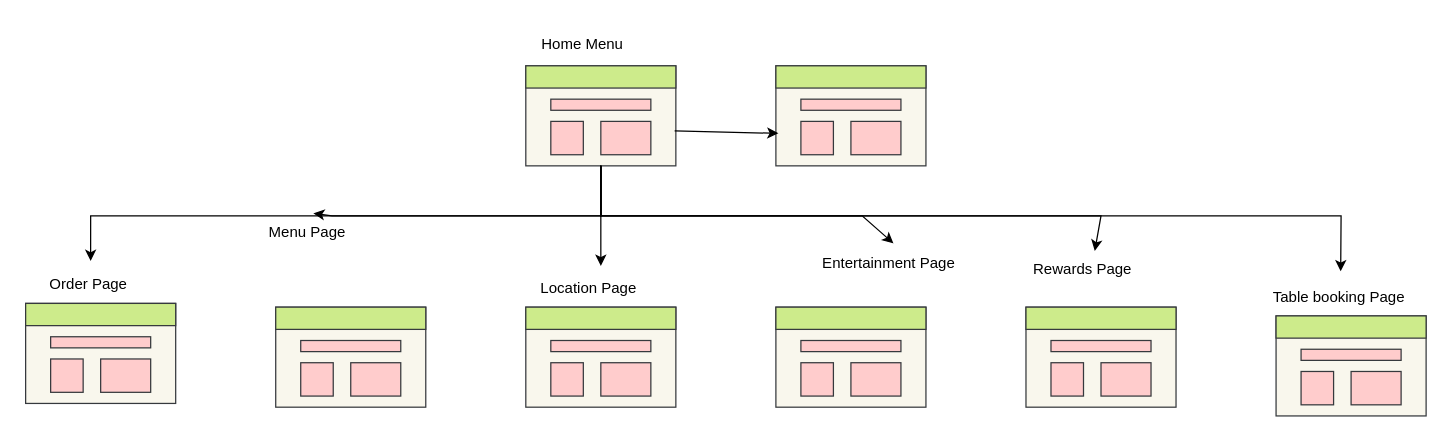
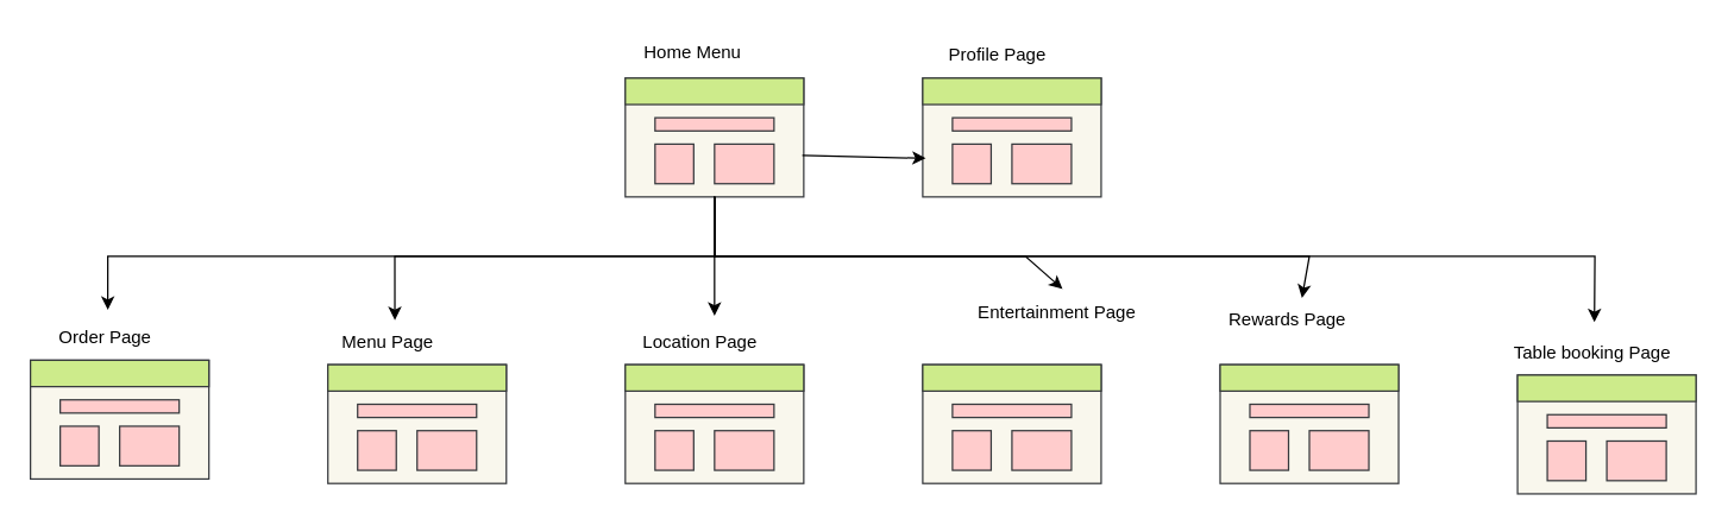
  <mxCell id="0" />
  <mxCell id="1" parent="0" />
  <mxCell id="2" value="" style="group" vertex="1" connectable="0" parent="1"><mxGeometry x="420" y="52" width="120" height="80" as="geometry" /></mxCell>
  <mxCell id="3" value="" style="rounded=0;whiteSpace=wrap;html=1;fillColor=#f9f7ed;strokeColor=#36393d;" vertex="1" parent="2"><mxGeometry width="120" height="80" as="geometry" /></mxCell>
  <mxCell id="4" value="" style="rounded=0;whiteSpace=wrap;html=1;fillColor=#cdeb8b;strokeColor=#36393d;" vertex="1" parent="2"><mxGeometry width="120" height="17.778" as="geometry" /></mxCell>
  <mxCell id="5" value="" style="rounded=0;whiteSpace=wrap;html=1;fillColor=#ffcccc;strokeColor=#36393d;" vertex="1" parent="2"><mxGeometry x="20" y="26.667" width="80" height="8.889" as="geometry" /></mxCell>
  <mxCell id="6" value="" style="rounded=0;whiteSpace=wrap;html=1;fillColor=#ffcccc;strokeColor=#36393d;" vertex="1" parent="2"><mxGeometry x="20" y="44.444" width="26" height="26.667" as="geometry" /></mxCell>
  <mxCell id="7" value="" style="rounded=0;whiteSpace=wrap;html=1;fillColor=#ffcccc;strokeColor=#36393d;" vertex="1" parent="2"><mxGeometry x="60" y="44.444" width="40" height="26.667" as="geometry" /></mxCell>
  <mxCell id="8" value="" style="group" vertex="1" connectable="0" parent="1"><mxGeometry x="220" y="245" width="120" height="80" as="geometry" /></mxCell>
  <mxCell id="9" value="" style="rounded=0;whiteSpace=wrap;html=1;fillColor=#f9f7ed;strokeColor=#36393d;" vertex="1" parent="8"><mxGeometry width="120" height="80" as="geometry" /></mxCell>
  <mxCell id="10" value="" style="rounded=0;whiteSpace=wrap;html=1;fillColor=#cdeb8b;strokeColor=#36393d;" vertex="1" parent="8"><mxGeometry width="120" height="17.778" as="geometry" /></mxCell>
  <mxCell id="11" value="" style="rounded=0;whiteSpace=wrap;html=1;fillColor=#ffcccc;strokeColor=#36393d;" vertex="1" parent="8"><mxGeometry x="20" y="26.667" width="80" height="8.889" as="geometry" /></mxCell>
  <mxCell id="12" value="" style="rounded=0;whiteSpace=wrap;html=1;fillColor=#ffcccc;strokeColor=#36393d;" vertex="1" parent="8"><mxGeometry x="20" y="44.444" width="26" height="26.667" as="geometry" /></mxCell>
  <mxCell id="13" value="" style="rounded=0;whiteSpace=wrap;html=1;fillColor=#ffcccc;strokeColor=#36393d;" vertex="1" parent="8"><mxGeometry x="60" y="44.444" width="40" height="26.667" as="geometry" /></mxCell>
  <mxCell id="14" value="Home Menu" style="text;html=1;align=center;verticalAlign=middle;resizable=0;points=[];autosize=1;strokeColor=none;fillColor=none;" vertex="1" parent="1"><mxGeometry x="420" y="20" width="90" height="30" as="geometry" /></mxCell>
- <mxCell id="15" value="Menu Page" style="text;html=1;align=center;verticalAlign=middle;resizable=0;points=[];autosize=1;strokeColor=none;fillColor=none;" vertex="1" parent="1"><mxGeometry x="205" y="170" width="80" height="30" as="geometry" /></mxCell>
+ <mxCell id="15" value="Menu Page" style="text;html=1;align=center;verticalAlign=middle;resizable=0;points=[];autosize=1;strokeColor=none;fillColor=none;" vertex="1" parent="1"><mxGeometry x="220" y="215" width="80" height="30" as="geometry" /></mxCell>
  <mxCell id="16" value="" style="group" vertex="1" connectable="0" parent="1"><mxGeometry x="420" y="245" width="120" height="80" as="geometry" /></mxCell>
  <mxCell id="17" value="" style="rounded=0;whiteSpace=wrap;html=1;fillColor=#f9f7ed;strokeColor=#36393d;" vertex="1" parent="16"><mxGeometry width="120" height="80" as="geometry" /></mxCell>
  <mxCell id="18" value="" style="rounded=0;whiteSpace=wrap;html=1;fillColor=#cdeb8b;strokeColor=#36393d;" vertex="1" parent="16"><mxGeometry width="120" height="17.778" as="geometry" /></mxCell>
  <mxCell id="19" value="" style="rounded=0;whiteSpace=wrap;html=1;fillColor=#ffcccc;strokeColor=#36393d;" vertex="1" parent="16"><mxGeometry x="20" y="26.667" width="80" height="8.889" as="geometry" /></mxCell>
  <mxCell id="20" value="" style="rounded=0;whiteSpace=wrap;html=1;fillColor=#ffcccc;strokeColor=#36393d;" vertex="1" parent="16"><mxGeometry x="20" y="44.444" width="26" height="26.667" as="geometry" /></mxCell>
  <mxCell id="21" value="" style="rounded=0;whiteSpace=wrap;html=1;fillColor=#ffcccc;strokeColor=#36393d;" vertex="1" parent="16"><mxGeometry x="60" y="44.444" width="40" height="26.667" as="geometry" /></mxCell>
  <mxCell id="22" value="Location Page" style="text;html=1;align=center;verticalAlign=middle;resizable=0;points=[];autosize=1;strokeColor=none;fillColor=none;" vertex="1" parent="1"><mxGeometry x="420" y="215" width="100" height="30" as="geometry" /></mxCell>
  <mxCell id="23" value="" style="group" vertex="1" connectable="0" parent="1"><mxGeometry x="620" y="52" width="120" height="80" as="geometry" /></mxCell>
  <mxCell id="24" value="" style="rounded=0;whiteSpace=wrap;html=1;fillColor=#f9f7ed;strokeColor=#36393d;" vertex="1" parent="23"><mxGeometry width="120" height="80" as="geometry" /></mxCell>
  <mxCell id="25" value="" style="rounded=0;whiteSpace=wrap;html=1;fillColor=#cdeb8b;strokeColor=#36393d;" vertex="1" parent="23"><mxGeometry width="120" height="17.778" as="geometry" /></mxCell>
  <mxCell id="26" value="" style="rounded=0;whiteSpace=wrap;html=1;fillColor=#ffcccc;strokeColor=#36393d;" vertex="1" parent="23"><mxGeometry x="20" y="26.667" width="80" height="8.889" as="geometry" /></mxCell>
  <mxCell id="27" value="" style="rounded=0;whiteSpace=wrap;html=1;fillColor=#ffcccc;strokeColor=#36393d;" vertex="1" parent="23"><mxGeometry x="20" y="44.444" width="26" height="26.667" as="geometry" /></mxCell>
  <mxCell id="28" value="" style="rounded=0;whiteSpace=wrap;html=1;fillColor=#ffcccc;strokeColor=#36393d;" vertex="1" parent="23"><mxGeometry x="60" y="44.444" width="40" height="26.667" as="geometry" /></mxCell>
+ <mxCell id="29" value="Profile Page" style="text;html=1;align=center;verticalAlign=middle;resizable=0;points=[];autosize=1;strokeColor=none;fillColor=none;" vertex="1" parent="1"><mxGeometry x="625" y="22" width="90" height="30" as="geometry" /></mxCell>
  <mxCell id="30" value="" style="group" vertex="1" connectable="0" parent="1"><mxGeometry x="620" y="245" width="120" height="80" as="geometry" /></mxCell>
  <mxCell id="31" value="" style="rounded=0;whiteSpace=wrap;html=1;fillColor=#f9f7ed;strokeColor=#36393d;" vertex="1" parent="30"><mxGeometry width="120" height="80" as="geometry" /></mxCell>
  <mxCell id="32" value="" style="rounded=0;whiteSpace=wrap;html=1;fillColor=#cdeb8b;strokeColor=#36393d;" vertex="1" parent="30"><mxGeometry width="120" height="17.778" as="geometry" /></mxCell>
  <mxCell id="33" value="" style="rounded=0;whiteSpace=wrap;html=1;fillColor=#ffcccc;strokeColor=#36393d;" vertex="1" parent="30"><mxGeometry x="20" y="26.667" width="80" height="8.889" as="geometry" /></mxCell>
  <mxCell id="34" value="" style="rounded=0;whiteSpace=wrap;html=1;fillColor=#ffcccc;strokeColor=#36393d;" vertex="1" parent="30"><mxGeometry x="20" y="44.444" width="26" height="26.667" as="geometry" /></mxCell>
  <mxCell id="35" value="" style="rounded=0;whiteSpace=wrap;html=1;fillColor=#ffcccc;strokeColor=#36393d;" vertex="1" parent="30"><mxGeometry x="60" y="44.444" width="40" height="26.667" as="geometry" /></mxCell>
  <mxCell id="36" value="Entertainment Page" style="text;html=1;align=center;verticalAlign=middle;resizable=0;points=[];autosize=1;strokeColor=none;fillColor=none;" vertex="1" parent="1"><mxGeometry x="645" y="195" width="130" height="30" as="geometry" /></mxCell>
  <mxCell id="37" value="" style="group" vertex="1" connectable="0" parent="1"><mxGeometry x="820" y="245" width="120" height="80" as="geometry" /></mxCell>
  <mxCell id="38" value="" style="rounded=0;whiteSpace=wrap;html=1;fillColor=#f9f7ed;strokeColor=#36393d;" vertex="1" parent="37"><mxGeometry width="120" height="80" as="geometry" /></mxCell>
  <mxCell id="39" value="" style="rounded=0;whiteSpace=wrap;html=1;fillColor=#cdeb8b;strokeColor=#36393d;" vertex="1" parent="37"><mxGeometry width="120" height="17.778" as="geometry" /></mxCell>
  <mxCell id="40" value="" style="rounded=0;whiteSpace=wrap;html=1;fillColor=#ffcccc;strokeColor=#36393d;" vertex="1" parent="37"><mxGeometry x="20" y="26.667" width="80" height="8.889" as="geometry" /></mxCell>
  <mxCell id="41" value="" style="rounded=0;whiteSpace=wrap;html=1;fillColor=#ffcccc;strokeColor=#36393d;" vertex="1" parent="37"><mxGeometry x="20" y="44.444" width="26" height="26.667" as="geometry" /></mxCell>
  <mxCell id="42" value="" style="rounded=0;whiteSpace=wrap;html=1;fillColor=#ffcccc;strokeColor=#36393d;" vertex="1" parent="37"><mxGeometry x="60" y="44.444" width="40" height="26.667" as="geometry" /></mxCell>
  <mxCell id="43" value="Rewards Page" style="text;html=1;align=center;verticalAlign=middle;resizable=0;points=[];autosize=1;strokeColor=none;fillColor=none;" vertex="1" parent="1"><mxGeometry x="815" y="200" width="100" height="30" as="geometry" /></mxCell>
  <mxCell id="44" value="" style="endArrow=classic;html=1;rounded=0;exitX=0.5;exitY=1;exitDx=0;exitDy=0;" edge="1" parent="1" source="3"><mxGeometry width="50" height="50" relative="1" as="geometry"><mxPoint x="530" y="215" as="sourcePoint" /><mxPoint x="480" y="212" as="targetPoint" /></mxGeometry></mxCell>
  <mxCell id="45" value="" style="endArrow=classic;html=1;rounded=0;entryX=0.563;entryY=0;entryDx=0;entryDy=0;entryPerimeter=0;exitX=0.5;exitY=1;exitDx=0;exitDy=0;" edge="1" parent="1" source="3" target="15"><mxGeometry width="50" height="50" relative="1" as="geometry"><mxPoint x="580" y="292" as="sourcePoint" /><mxPoint x="630" y="242" as="targetPoint" /><Array as="points"><mxPoint x="480" y="172" /><mxPoint x="265" y="172" /></Array></mxGeometry></mxCell>
  <mxCell id="46" value="" style="endArrow=classic;html=1;rounded=0;entryX=0.531;entryY=-0.033;entryDx=0;entryDy=0;entryPerimeter=0;exitX=0.5;exitY=1;exitDx=0;exitDy=0;" edge="1" parent="1" source="3" target="36"><mxGeometry width="50" height="50" relative="1" as="geometry"><mxPoint x="580" y="292" as="sourcePoint" /><mxPoint x="630" y="242" as="targetPoint" /><Array as="points"><mxPoint x="480" y="172" /><mxPoint x="689" y="172" /></Array></mxGeometry></mxCell>
  <mxCell id="47" value="" style="endArrow=classic;html=1;rounded=0;entryX=0.6;entryY=0;entryDx=0;entryDy=0;entryPerimeter=0;exitX=0.5;exitY=1;exitDx=0;exitDy=0;" edge="1" parent="1" source="3" target="43"><mxGeometry width="50" height="50" relative="1" as="geometry"><mxPoint x="580" y="292" as="sourcePoint" /><mxPoint x="630" y="242" as="targetPoint" /><Array as="points"><mxPoint x="480" y="172" /><mxPoint x="880" y="172" /></Array></mxGeometry></mxCell>
  <mxCell id="48" value="" style="endArrow=classic;html=1;rounded=0;entryX=0.017;entryY=0.675;entryDx=0;entryDy=0;exitX=0.992;exitY=0.65;exitDx=0;exitDy=0;exitPerimeter=0;entryPerimeter=0;" edge="1" parent="1" source="3" target="24"><mxGeometry width="50" height="50" relative="1" as="geometry"><mxPoint x="580" y="292" as="sourcePoint" /><mxPoint x="630" y="242" as="targetPoint" /></mxGeometry></mxCell>
  <mxCell id="49" value="" style="group" vertex="1" connectable="0" parent="1"><mxGeometry x="20" y="242" width="120" height="80" as="geometry" /></mxCell>
  <mxCell id="50" value="" style="rounded=0;whiteSpace=wrap;html=1;fillColor=#f9f7ed;strokeColor=#36393d;" vertex="1" parent="49"><mxGeometry width="120" height="80" as="geometry" /></mxCell>
  <mxCell id="51" value="" style="rounded=0;whiteSpace=wrap;html=1;fillColor=#cdeb8b;strokeColor=#36393d;" vertex="1" parent="49"><mxGeometry width="120" height="17.778" as="geometry" /></mxCell>
  <mxCell id="52" value="" style="rounded=0;whiteSpace=wrap;html=1;fillColor=#ffcccc;strokeColor=#36393d;" vertex="1" parent="49"><mxGeometry x="20" y="26.667" width="80" height="8.889" as="geometry" /></mxCell>
  <mxCell id="53" value="" style="rounded=0;whiteSpace=wrap;html=1;fillColor=#ffcccc;strokeColor=#36393d;" vertex="1" parent="49"><mxGeometry x="20" y="44.444" width="26" height="26.667" as="geometry" /></mxCell>
  <mxCell id="54" value="" style="rounded=0;whiteSpace=wrap;html=1;fillColor=#ffcccc;strokeColor=#36393d;" vertex="1" parent="49"><mxGeometry x="60" y="44.444" width="40" height="26.667" as="geometry" /></mxCell>
  <mxCell id="55" value="Order Page" style="text;html=1;align=center;verticalAlign=middle;resizable=0;points=[];autosize=1;strokeColor=none;fillColor=none;" vertex="1" parent="1"><mxGeometry x="25" y="212" width="90" height="30" as="geometry" /></mxCell>
  <mxCell id="56" value="" style="endArrow=classic;html=1;rounded=0;entryX=0.522;entryY=-0.133;entryDx=0;entryDy=0;entryPerimeter=0;exitX=0.5;exitY=1;exitDx=0;exitDy=0;" edge="1" parent="1" source="3" target="55"><mxGeometry width="50" height="50" relative="1" as="geometry"><mxPoint x="70" y="312" as="sourcePoint" /><mxPoint x="120" y="262" as="targetPoint" /><Array as="points"><mxPoint x="480" y="172" /><mxPoint x="72" y="172" /></Array></mxGeometry></mxCell>
  <mxCell id="57" value="" style="group" vertex="1" connectable="0" parent="1"><mxGeometry x="1020" y="252" width="120" height="80" as="geometry" /></mxCell>
  <mxCell id="58" value="" style="rounded=0;whiteSpace=wrap;html=1;fillColor=#f9f7ed;strokeColor=#36393d;" vertex="1" parent="57"><mxGeometry width="120" height="80" as="geometry" /></mxCell>
  <mxCell id="59" value="" style="rounded=0;whiteSpace=wrap;html=1;fillColor=#cdeb8b;strokeColor=#36393d;" vertex="1" parent="57"><mxGeometry width="120" height="17.778" as="geometry" /></mxCell>
  <mxCell id="60" value="" style="rounded=0;whiteSpace=wrap;html=1;fillColor=#ffcccc;strokeColor=#36393d;" vertex="1" parent="57"><mxGeometry x="20" y="26.667" width="80" height="8.889" as="geometry" /></mxCell>
  <mxCell id="61" value="" style="rounded=0;whiteSpace=wrap;html=1;fillColor=#ffcccc;strokeColor=#36393d;" vertex="1" parent="57"><mxGeometry x="20" y="44.444" width="26" height="26.667" as="geometry" /></mxCell>
  <mxCell id="62" value="" style="rounded=0;whiteSpace=wrap;html=1;fillColor=#ffcccc;strokeColor=#36393d;" vertex="1" parent="57"><mxGeometry x="60" y="44.444" width="40" height="26.667" as="geometry" /></mxCell>
  <mxCell id="63" value="Table booking Page" style="text;html=1;align=center;verticalAlign=middle;resizable=0;points=[];autosize=1;strokeColor=none;fillColor=none;" vertex="1" parent="1"><mxGeometry x="1005" y="222" width="130" height="30" as="geometry" /></mxCell>
  <mxCell id="64" value="" style="endArrow=classic;html=1;rounded=0;entryX=0.513;entryY=-0.189;entryDx=0;entryDy=0;entryPerimeter=0;exitX=0.5;exitY=1;exitDx=0;exitDy=0;" edge="1" parent="1" source="3" target="63"><mxGeometry width="50" height="50" relative="1" as="geometry"><mxPoint x="810" y="302" as="sourcePoint" /><mxPoint x="860" y="252" as="targetPoint" /><Array as="points"><mxPoint x="480" y="172" /><mxPoint x="1072" y="172" /></Array></mxGeometry></mxCell>
